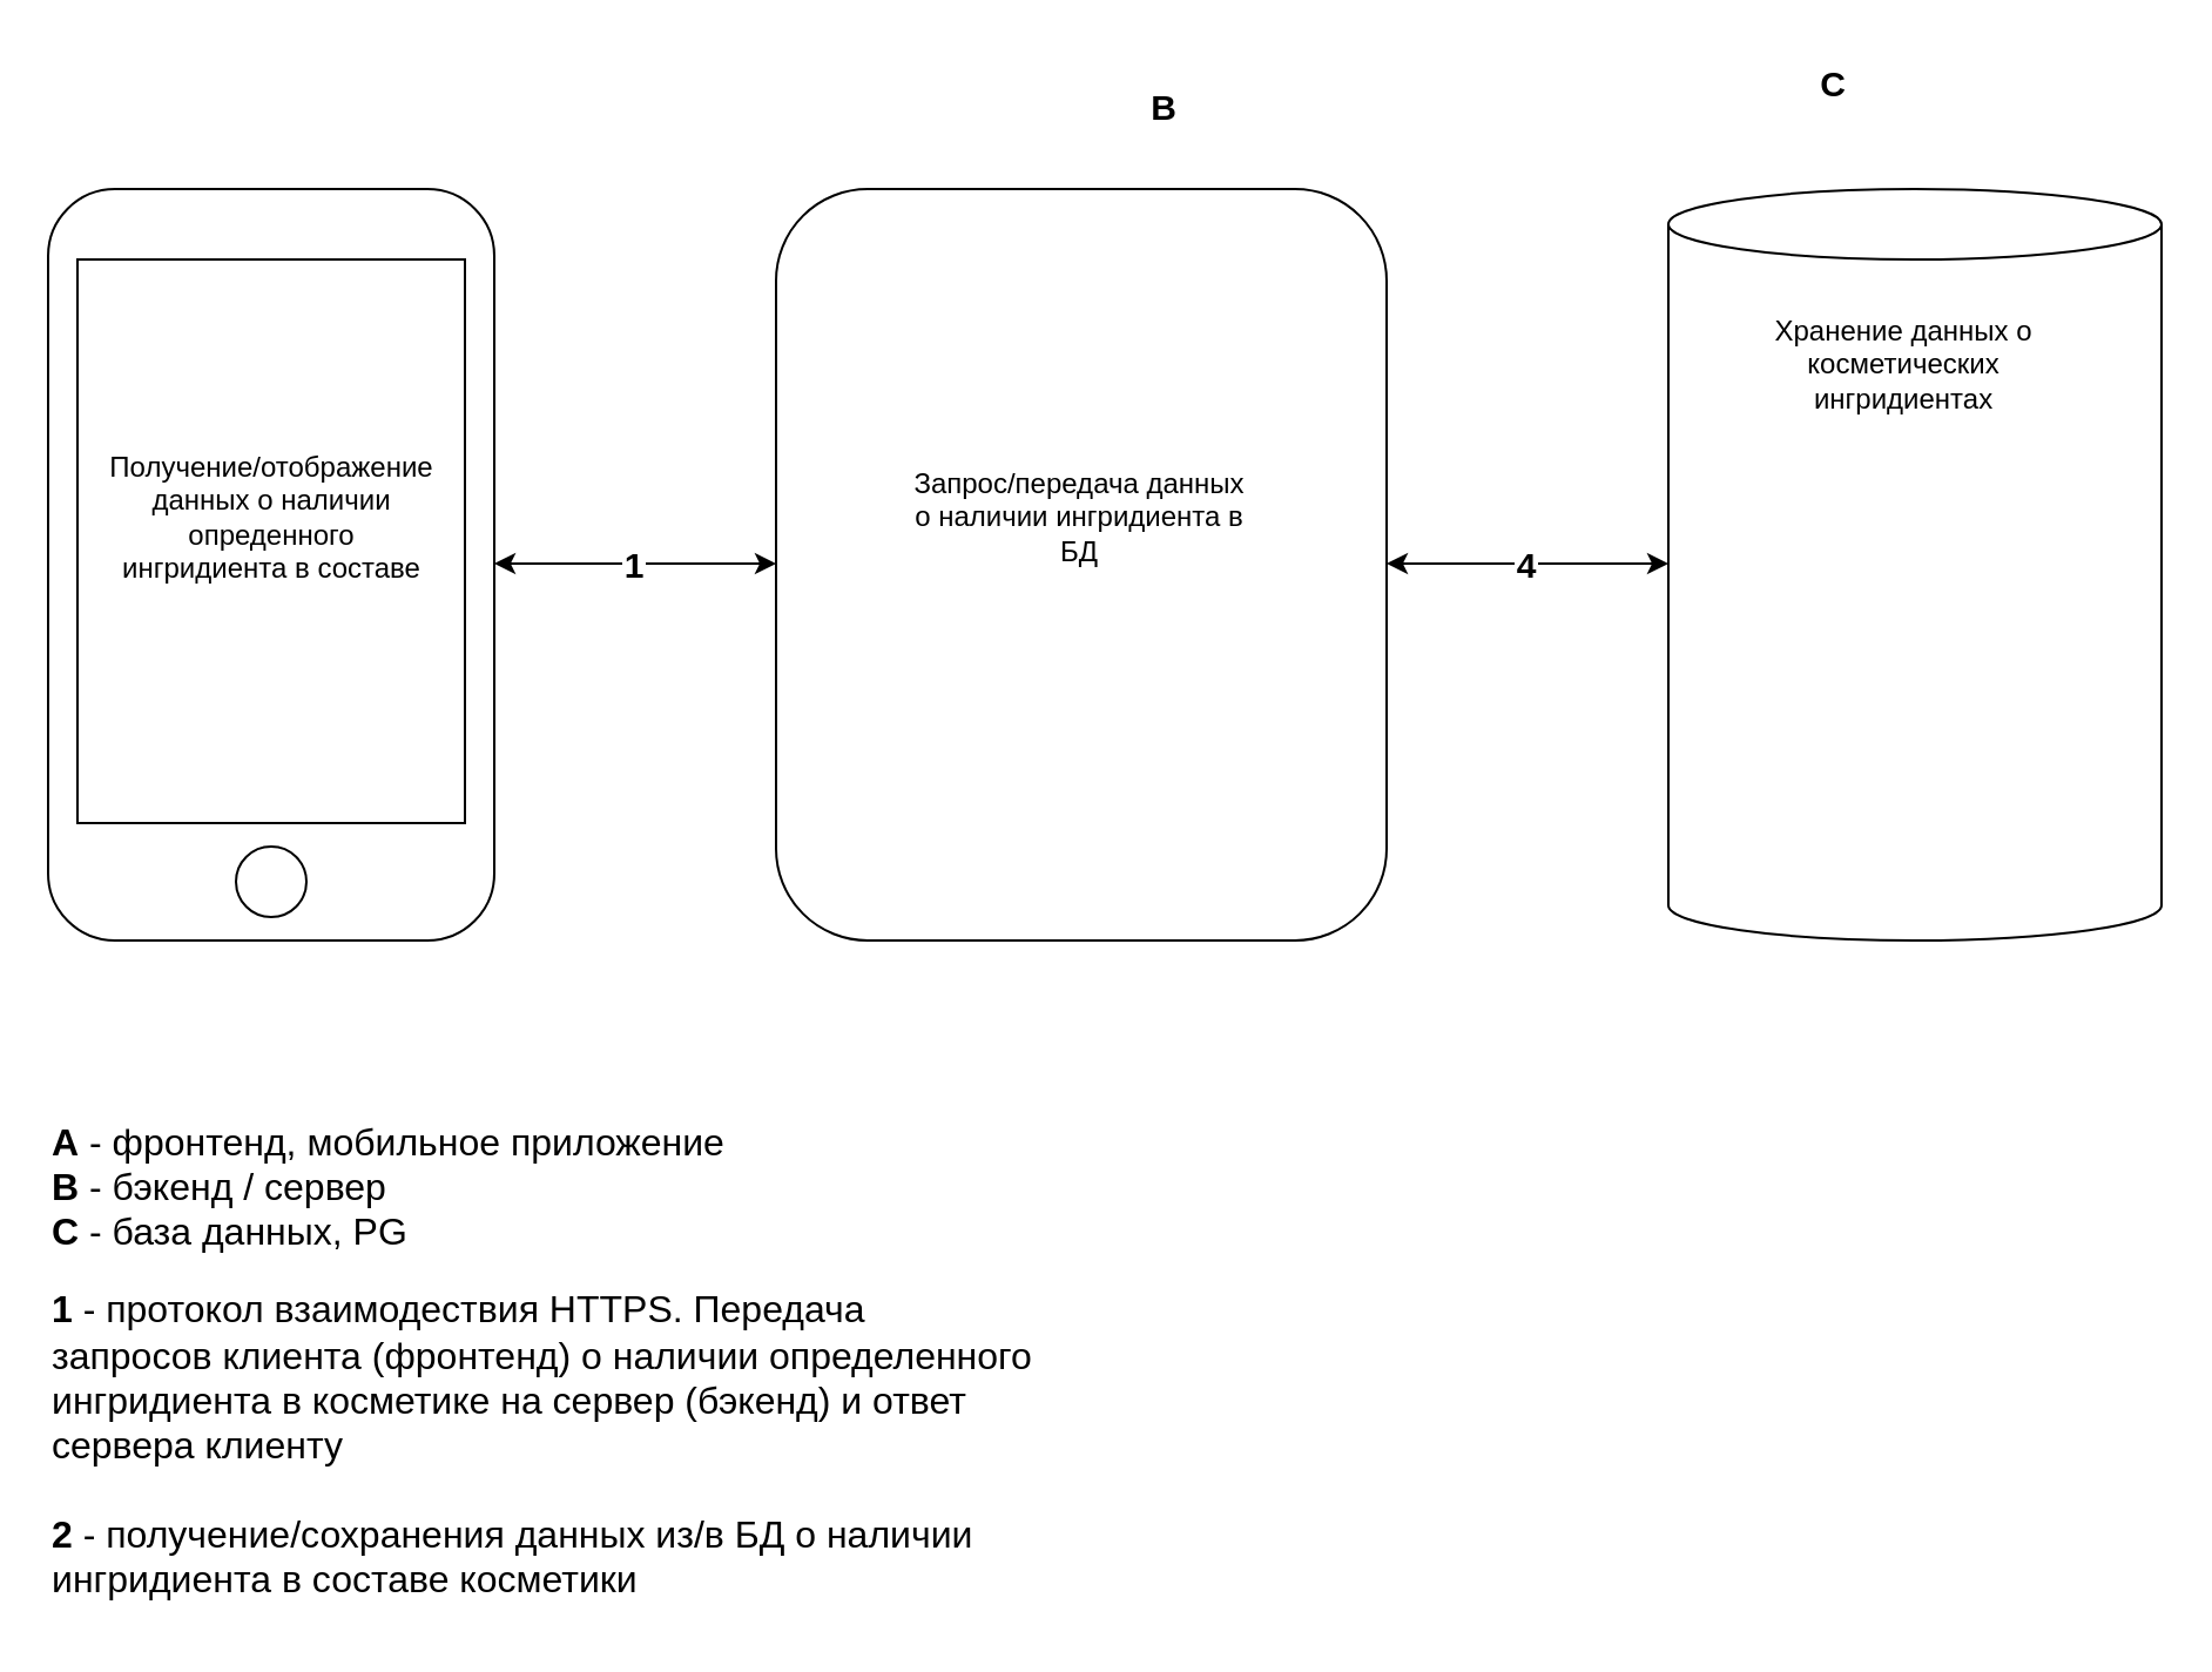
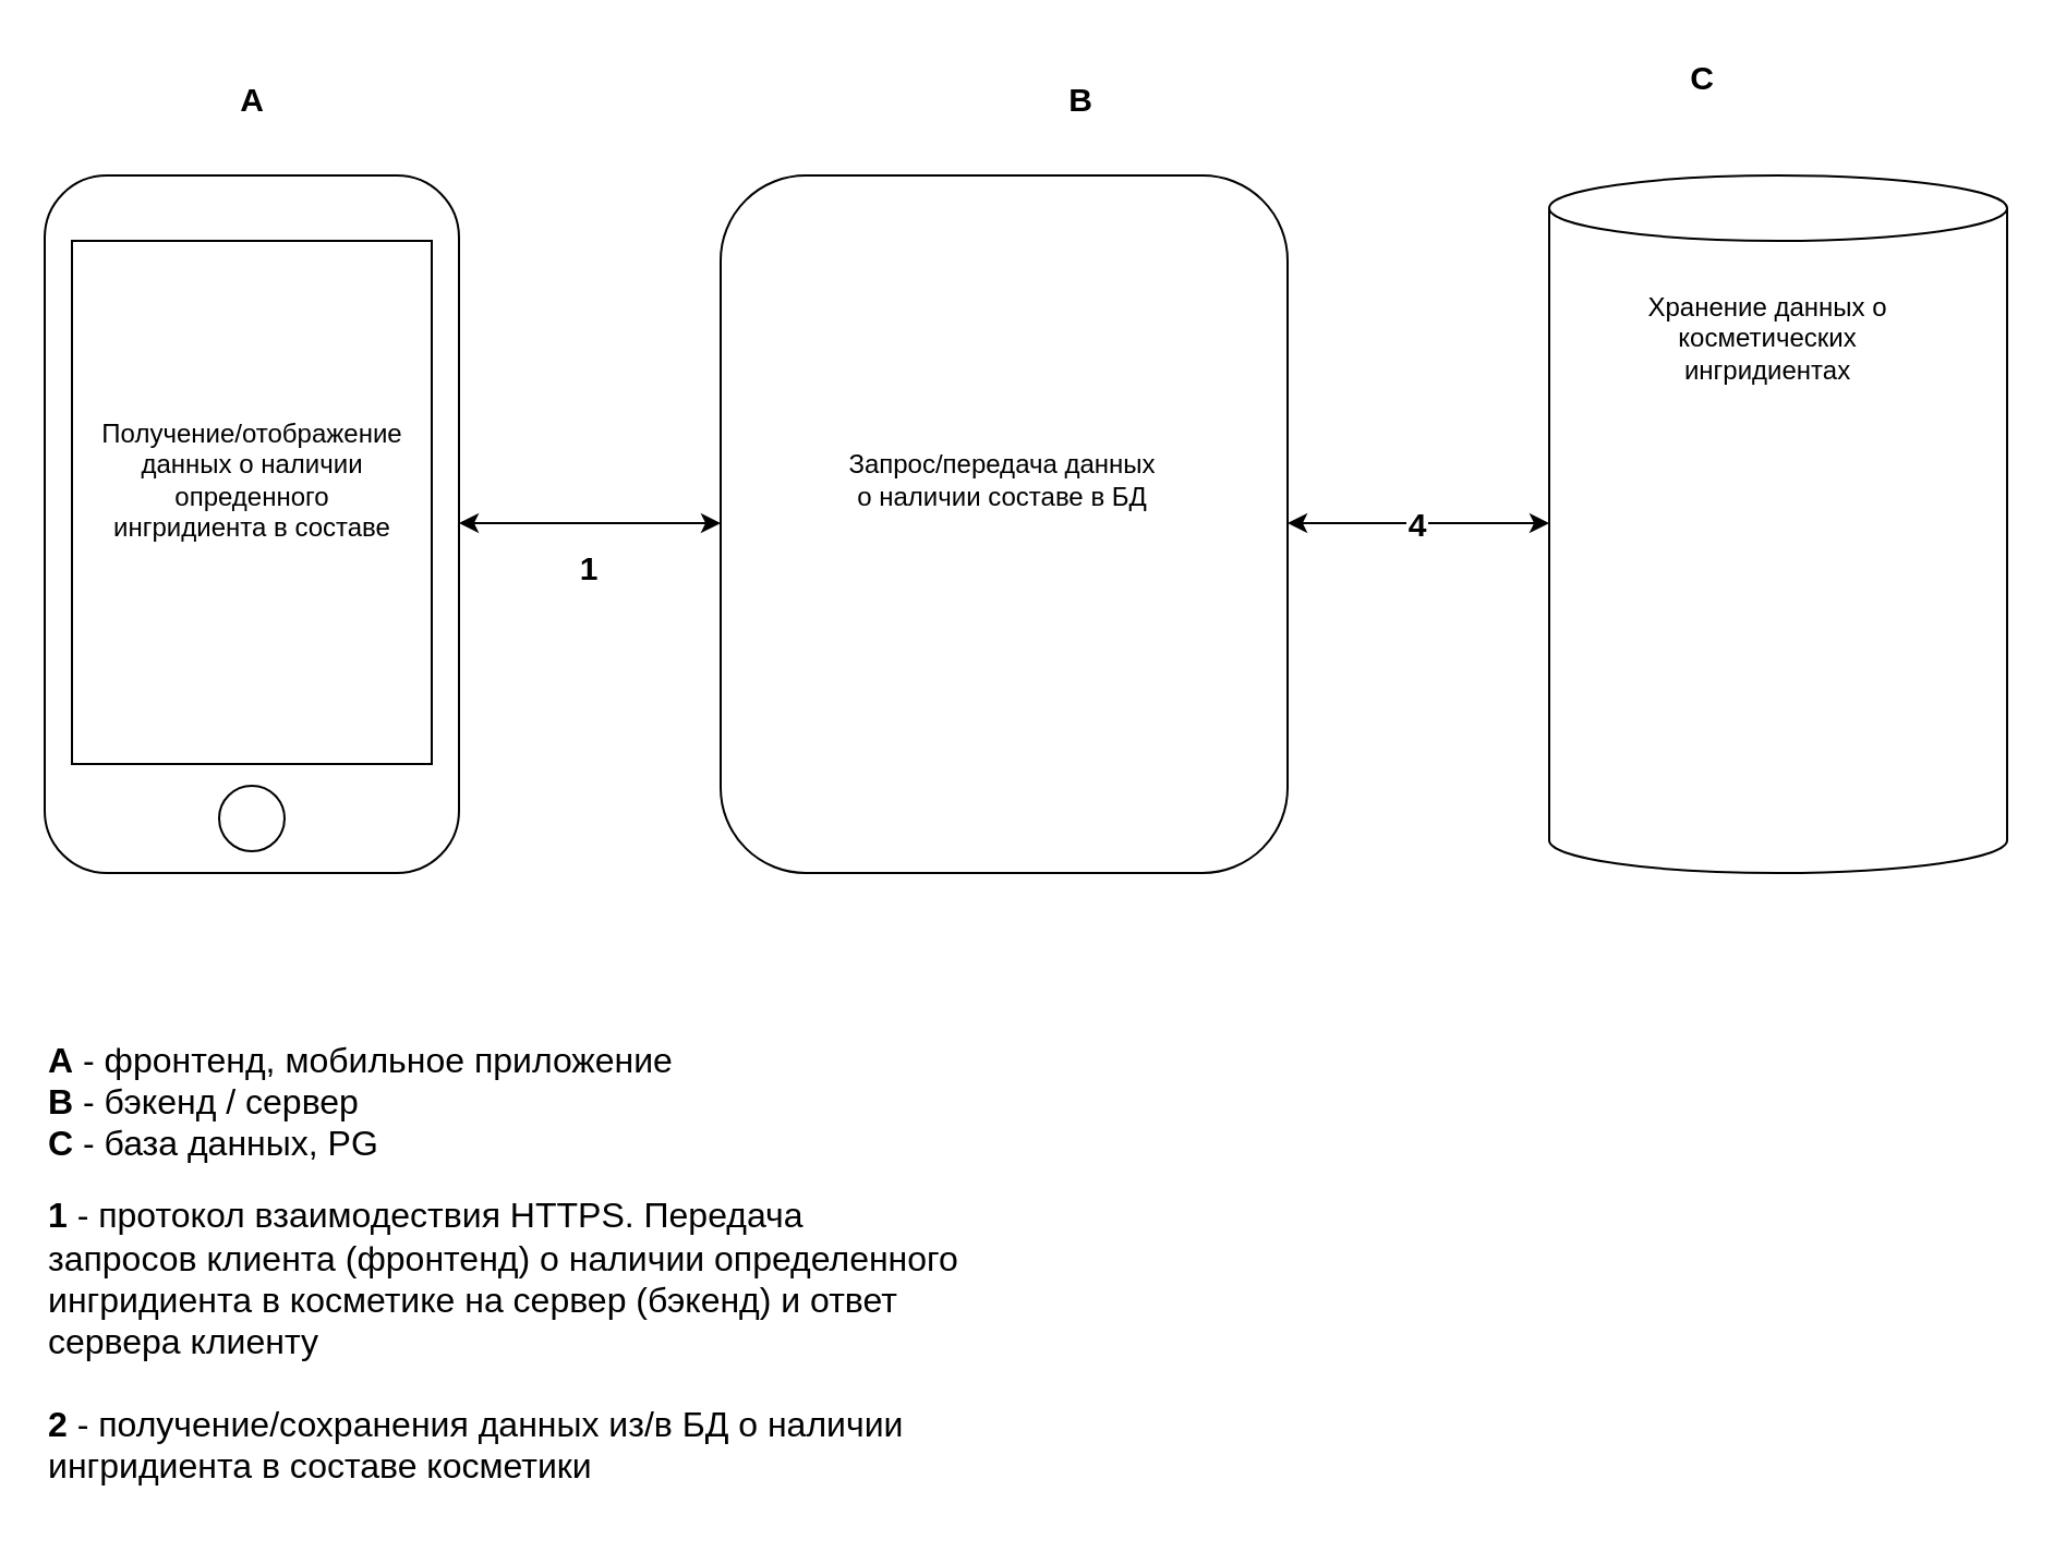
  <mxCell id="0" />
  <mxCell id="1" parent="0" />
  <mxCell id="2" value="" style="rounded=1;whiteSpace=wrap;html=1;" parent="1" vertex="1"><mxGeometry x="20" y="80" width="190" height="320" as="geometry" /></mxCell>
  <mxCell id="3" value="" style="ellipse;whiteSpace=wrap;html=1;aspect=fixed;" parent="1" vertex="1"><mxGeometry x="100" y="360" width="30" height="30" as="geometry" /></mxCell>
  <mxCell id="4" value="" style="rounded=0;whiteSpace=wrap;html=1;" parent="1" vertex="1"><mxGeometry x="32.5" y="110" width="165" height="240" as="geometry" /></mxCell>
  <mxCell id="5" value="" style="rounded=1;whiteSpace=wrap;html=1;" parent="1" vertex="1"><mxGeometry x="330" y="80" width="260" height="320" as="geometry" /></mxCell>
  <mxCell id="6" value="" style="shape=cylinder3;whiteSpace=wrap;html=1;boundedLbl=1;backgroundOutline=1;size=15;" parent="1" vertex="1"><mxGeometry x="710" y="80" width="210" height="320" as="geometry" /></mxCell>
  <mxCell id="7" value="" style="endArrow=classic;startArrow=classic;html=1;rounded=0;entryX=0;entryY=0.5;entryDx=0;entryDy=0;exitX=1;exitY=0.5;exitDx=0;exitDy=0;" parent="1" edge="1"><mxGeometry width="50" height="50" relative="1" as="geometry"><mxPoint x="210" y="239.5" as="sourcePoint" /><mxPoint x="330" y="239.5" as="targetPoint" /></mxGeometry></mxCell>
- <mxCell id="8" value="&lt;font style=&quot;font-size: 15px;&quot;&gt;&lt;b&gt;1&lt;/b&gt;&lt;/font&gt;" style="text;strokeColor=none;align=center;fillColor=none;html=1;verticalAlign=middle;whiteSpace=wrap;rounded=0;labelBorderColor=#FFFFFF;labelBackgroundColor=#FFFFFF;" parent="1" vertex="1"><mxGeometry x="250" y="220" width="40" height="40" as="geometry" /></mxCell>
+ <mxCell id="8" value="&lt;font style=&quot;font-size: 15px;&quot;&gt;&lt;b&gt;1&lt;/b&gt;&lt;/font&gt;" style="text;strokeColor=none;align=center;fillColor=none;html=1;verticalAlign=middle;whiteSpace=wrap;rounded=0;labelBorderColor=#FFFFFF;labelBackgroundColor=#FFFFFF;" parent="1" vertex="1"><mxGeometry x="250" y="240" width="40" height="40" as="geometry" /></mxCell>
  <mxCell id="9" value="" style="endArrow=classic;startArrow=classic;html=1;rounded=0;entryX=0;entryY=0.5;entryDx=0;entryDy=0;exitX=1;exitY=0.5;exitDx=0;exitDy=0;" parent="1" edge="1"><mxGeometry width="50" height="50" relative="1" as="geometry"><mxPoint x="590" y="239.5" as="sourcePoint" /><mxPoint x="710" y="239.5" as="targetPoint" /></mxGeometry></mxCell>
  <mxCell id="10" value="&lt;font style=&quot;font-size: 15px;&quot;&gt;&lt;b&gt;4&lt;/b&gt;&lt;/font&gt;" style="text;strokeColor=none;align=center;fillColor=none;html=1;verticalAlign=middle;whiteSpace=wrap;rounded=0;labelBorderColor=#FFFFFF;labelBackgroundColor=#FFFFFF;" parent="1" vertex="1"><mxGeometry x="630" y="220" width="40" height="40" as="geometry" /></mxCell>
+ <mxCell id="11" value="&lt;font style=&quot;font-size: 15px;&quot;&gt;&lt;b&gt;A&lt;/b&gt;&lt;/font&gt;" style="text;strokeColor=none;align=center;fillColor=none;html=1;verticalAlign=middle;whiteSpace=wrap;rounded=0;" parent="1" vertex="1"><mxGeometry x="92.5" y="30" width="45" height="30" as="geometry" /></mxCell>
  <mxCell id="12" value="&lt;span style=&quot;font-size: 15px;&quot;&gt;&lt;b&gt;B&lt;/b&gt;&lt;/span&gt;" style="text;strokeColor=none;align=center;fillColor=none;html=1;verticalAlign=middle;whiteSpace=wrap;rounded=0;" parent="1" vertex="1"><mxGeometry x="472.5" y="30" width="45" height="30" as="geometry" /></mxCell>
  <mxCell id="13" value="&lt;font style=&quot;font-size: 15px;&quot;&gt;&lt;b&gt;C&lt;/b&gt;&lt;/font&gt;" style="text;strokeColor=none;align=center;fillColor=none;html=1;verticalAlign=middle;whiteSpace=wrap;rounded=0;" parent="1" vertex="1"><mxGeometry x="757.5" y="20" width="45" height="30" as="geometry" /></mxCell>
  <mxCell id="14" value="&lt;div style=&quot;font-size: 16px;&quot;&gt;&lt;span style=&quot;background-color: initial;&quot;&gt;&lt;font style=&quot;font-size: 16px;&quot;&gt;&lt;b&gt;A&lt;/b&gt; - фронтенд, мобильное приложение&lt;/font&gt;&lt;/span&gt;&lt;/div&gt;&lt;div style=&quot;font-size: 16px;&quot;&gt;&lt;font style=&quot;font-size: 16px;&quot;&gt;&lt;b&gt;B&lt;/b&gt; - бэкенд / сервер&amp;nbsp;&lt;/font&gt;&lt;/div&gt;&lt;div style=&quot;font-size: 16px;&quot;&gt;&lt;font style=&quot;font-size: 16px;&quot;&gt;&lt;b&gt;C &lt;/b&gt;- база данных, PG&lt;/font&gt;&lt;/div&gt;" style="text;strokeColor=none;align=left;fillColor=none;html=1;verticalAlign=middle;whiteSpace=wrap;rounded=0;" parent="1" vertex="1"><mxGeometry x="20" y="460" width="297.5" height="90" as="geometry" /></mxCell>
  <mxCell id="15" value="&lt;font style=&quot;font-size: 16px;&quot;&gt;&lt;b&gt;1 &lt;/b&gt;- протокол взаимодествия HTTPS. Передача запросов клиента (фронтенд) о наличии определенного ингридиента в косметике на сервер (бэкенд) и ответ сервера клиенту&lt;/font&gt;&lt;div&gt;&lt;span style=&quot;font-size: 16px;&quot;&gt;&lt;br&gt;&lt;/span&gt;&lt;div style=&quot;font-size: 16px;&quot;&gt;&lt;font style=&quot;font-size: 16px;&quot;&gt;&lt;b&gt;2 &lt;/b&gt;- получение/сохранения данных из/в БД о наличии ингридиента в составе косметики&lt;/font&gt;&lt;/div&gt;&lt;/div&gt;" style="text;strokeColor=none;align=left;fillColor=none;html=1;verticalAlign=middle;whiteSpace=wrap;rounded=0;" parent="1" vertex="1"><mxGeometry x="20" y="540" width="420" height="150" as="geometry" /></mxCell>
  <mxCell id="16" value="Получение/отображение данных о наличии опреденного ингридиента в составе" style="text;strokeColor=none;align=center;fillColor=none;html=1;verticalAlign=middle;whiteSpace=wrap;rounded=0;" vertex="1" parent="1"><mxGeometry x="43.75" y="170" width="142.5" height="100" as="geometry" /></mxCell>
- <mxCell id="17" value="Запрос/передача данных о наличии ингридиента в БД" style="text;strokeColor=none;align=center;fillColor=none;html=1;verticalAlign=middle;whiteSpace=wrap;rounded=0;" vertex="1" parent="1"><mxGeometry x="384.38" y="170" width="151.25" height="100" as="geometry" /></mxCell>
+ <mxCell id="17" value="Запрос/передача данных о наличии составе в БД" style="text;strokeColor=none;align=center;fillColor=none;html=1;verticalAlign=middle;whiteSpace=wrap;rounded=0;" vertex="1" parent="1"><mxGeometry x="384.38" y="170" width="151.25" height="100" as="geometry" /></mxCell>
  <mxCell id="18" value="Хранение данных о косметических ингридиентах" style="text;strokeColor=none;align=center;fillColor=none;html=1;verticalAlign=middle;whiteSpace=wrap;rounded=0;" vertex="1" parent="1"><mxGeometry x="738.75" y="105" width="142.5" height="100" as="geometry" /></mxCell>
